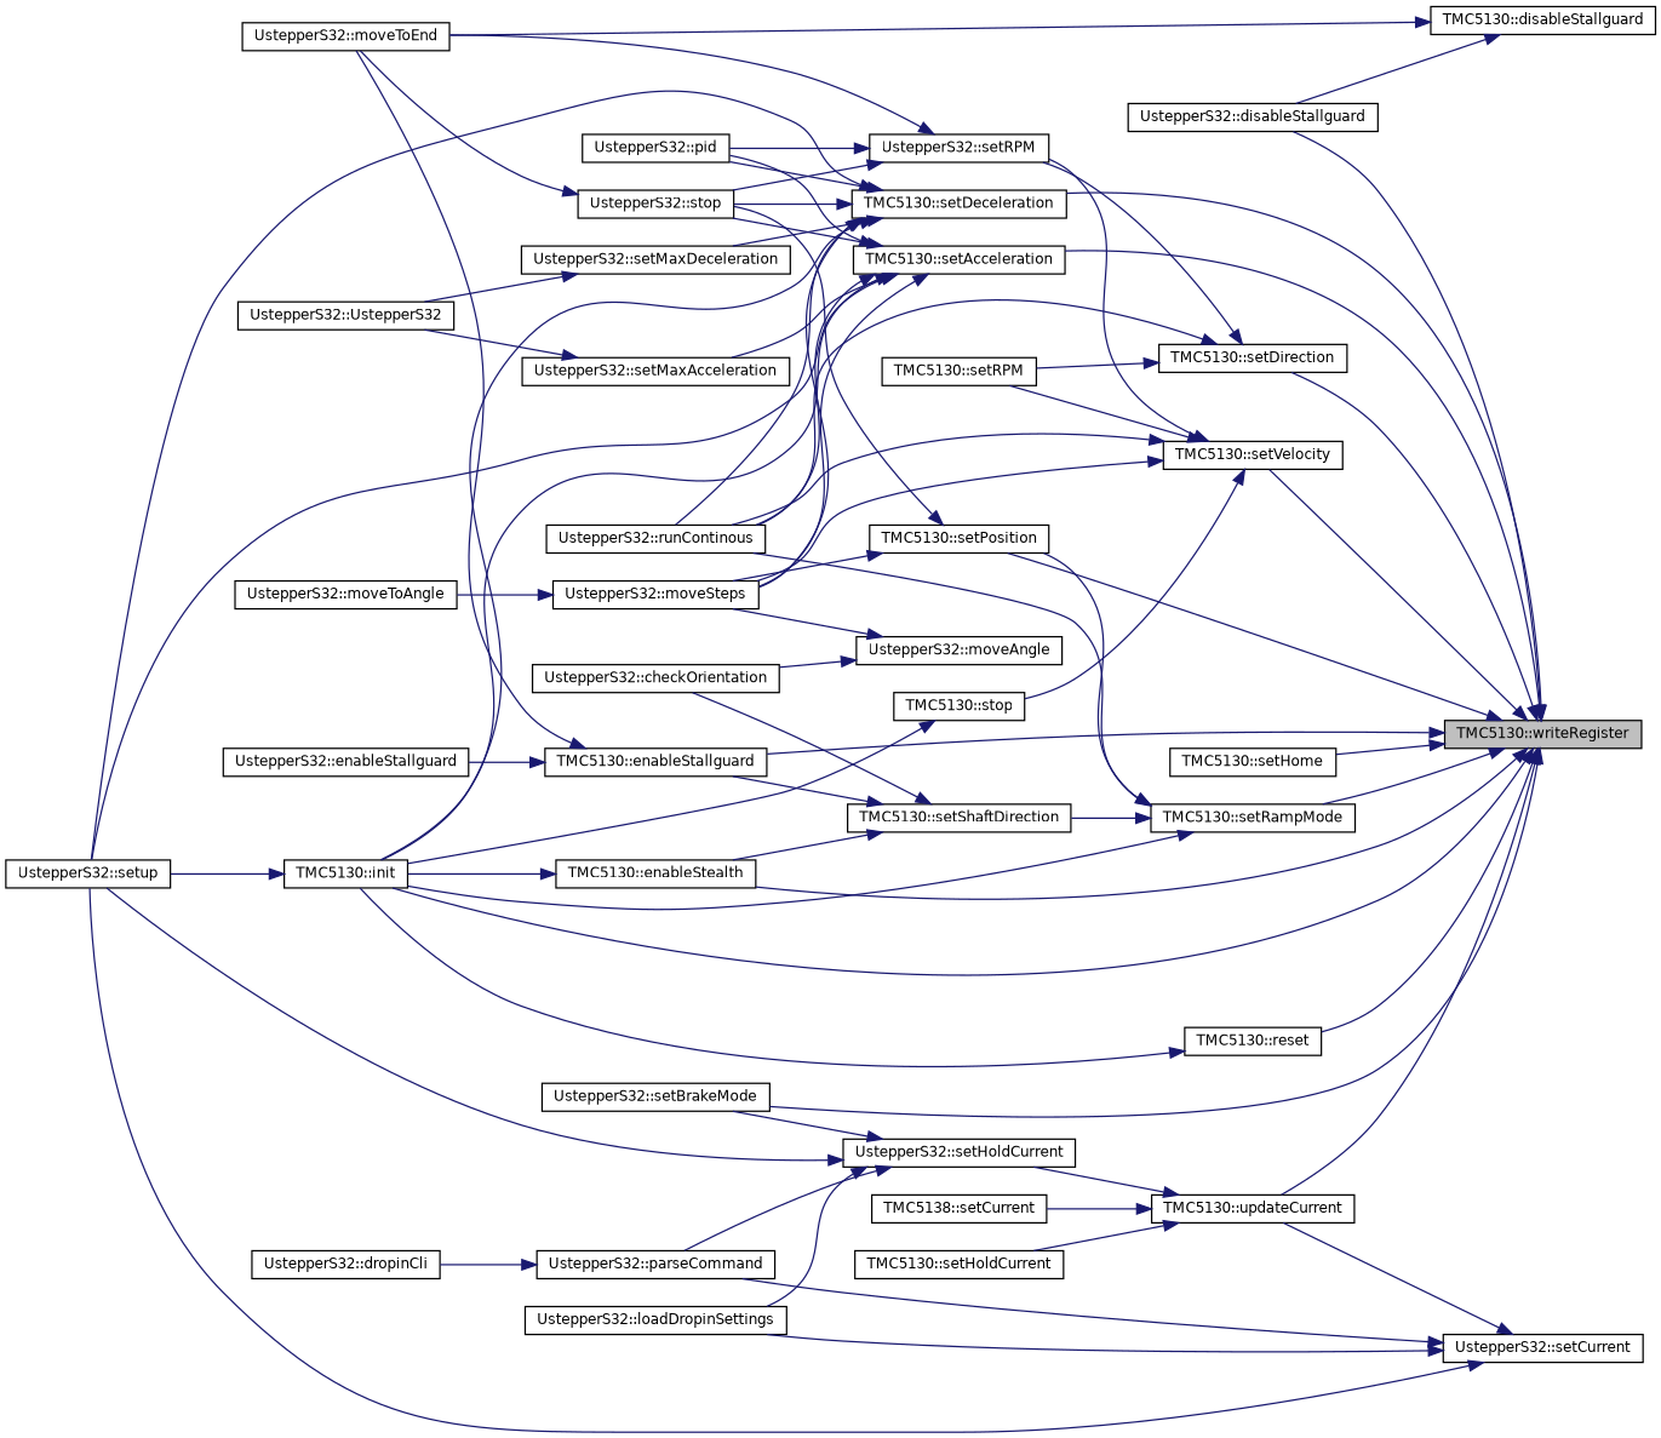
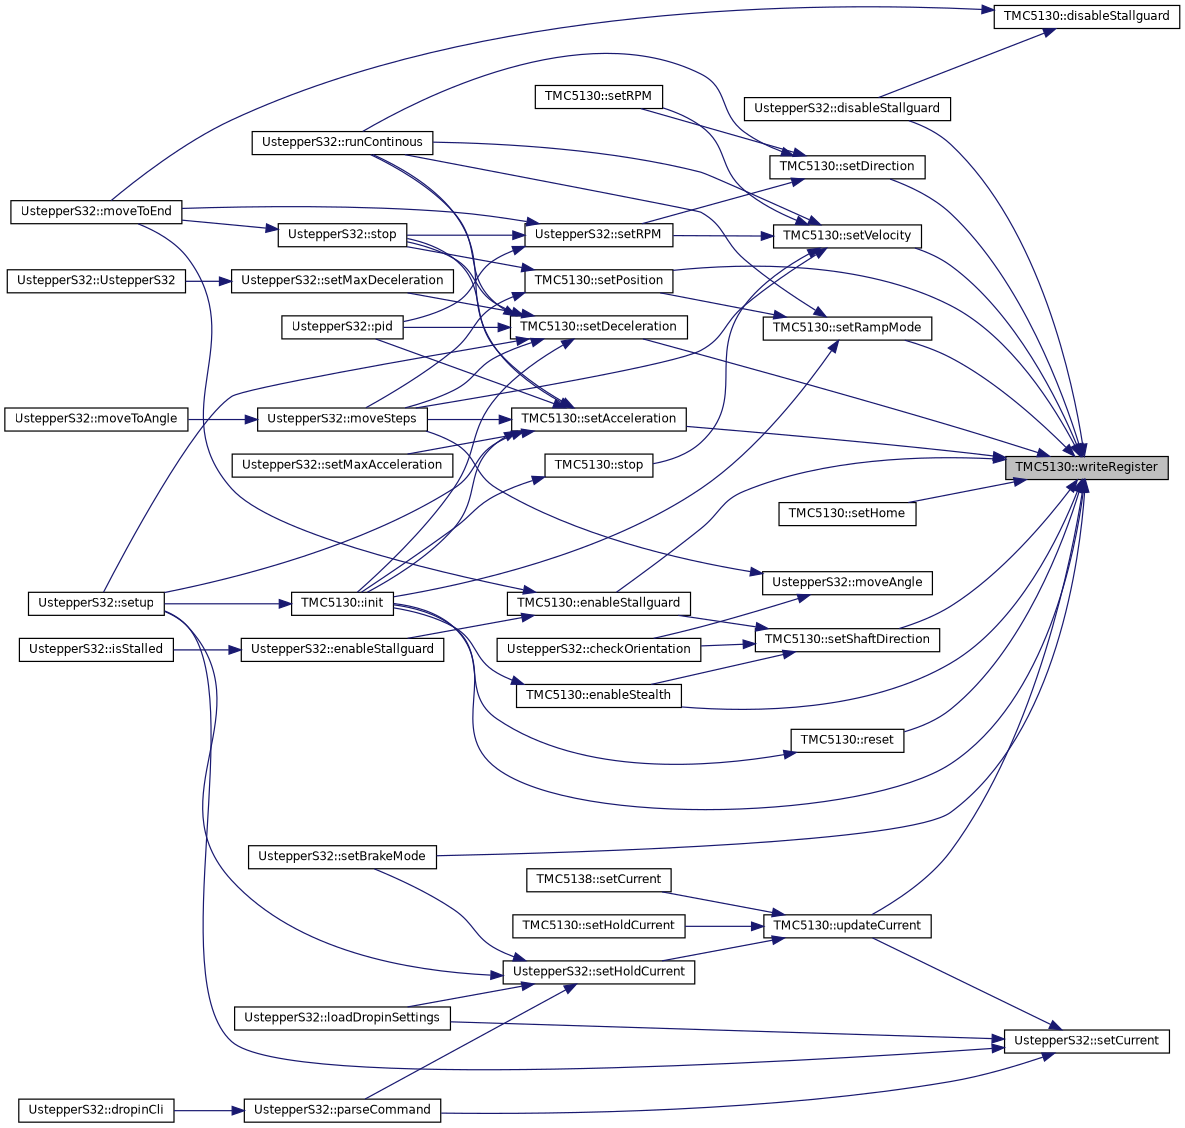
  digraph {
    rankdir=RL
    node [color=black fillcolor=white fontname=Helvetica fontsize=10 shape=record style=filled]
    edge [color=midnightblue dir=back fontname=Helvetica fontsize=10 labelfontname=Helvetica labelfontsize=10 style=solid]
    n1 [fillcolor=grey75 fontcolor=black height=0.2 label="TMC5130::writeRegister" width=0.4]
    n2 [height=0.2 label="TMC5130::enableStallguard" width=0.4]
    n3 [height=0.2 label="TMC5130::enableStealth" width=0.4]
    n4 [height=0.2 label="TMC5130::init" width=0.4]
    n5 [height=0.2 label="TMC5130::reset" width=0.4]
    n6 [height=0.2 label="TMC5130::setAcceleration" width=0.4]
    n7 [height=0.2 label="UstepperS32::setBrakeMode" width=0.4]
    n8 [height=0.2 label="TMC5130::setDeceleration" width=0.4]
    n9 [height=0.2 label="TMC5130::setDirection" width=0.4]
    n10 [height=0.2 label="TMC5130::setHome" width=0.4]
    n11 [height=0.2 label="TMC5130::setPosition" width=0.4]
    n12 [height=0.2 label="TMC5130::setRampMode" width=0.4]
    n13 [height=0.2 label="TMC5130::setShaftDirection" width=0.4]
    n14 [height=0.2 label="TMC5130::setVelocity" width=0.4]
    n15 [height=0.2 label="TMC5130::updateCurrent" width=0.4]
    n16 [height=0.2 label="UstepperS32::disableStallguard" width=0.4]
    n17 [height=0.2 label="TMC5130::disableStallguard" width=0.4]
    n18 [height=0.2 label="UstepperS32::moveToEnd" width=0.4]
    n19 [height=0.2 label="UstepperS32::enableStallguard" width=0.4]
    n20 [height=0.2 label="UstepperS32::setup" width=0.4]
    n21 [height=0.2 label="UstepperS32::moveSteps" width=0.4]
    n22 [height=0.2 label="UstepperS32::pid" width=0.4]
    n23 [height=0.2 label="UstepperS32::runContinous" width=0.4]
    n24 [height=0.2 label="UstepperS32::setMaxAcceleration" width=0.4]
    n25 [height=0.2 label="UstepperS32::stop" width=0.4]
    n26 [height=0.2 label="UstepperS32::setMaxDeceleration" width=0.4]
    n27 [height=0.2 label="TMC5130::setRPM" width=0.4]
    n28 [height=0.2 label="UstepperS32::setRPM" width=0.4]
    n29 [height=0.2 label="UstepperS32::checkOrientation" width=0.4]
    n30 [height=0.2 label="TMC5130::stop" width=0.4]
    n31 [height=0.2 label="TMC5138::setCurrent" width=0.4]
    n32 [height=0.2 label="UstepperS32::setHoldCurrent" width=0.4]
    n33 [height=0.2 label="TMC5130::setHoldCurrent" width=0.4]
+   n34 [height=0.2 label="UstepperS32::isStalled" width=0.4]
    n35 [height=0.2 label="UstepperS32::moveToAngle" width=0.4]
    n36 [height=0.2 label="UstepperS32::UstepperS32" width=0.4]
    n37 [height=0.2 label="UstepperS32::moveAngle" width=0.4]
    n38 [height=0.2 label="UstepperS32::setCurrent" width=0.4]
    n39 [height=0.2 label="UstepperS32::loadDropinSettings" width=0.4]
    n40 [height=0.2 label="UstepperS32::parseCommand" width=0.4]
    n41 [height=0.2 label="UstepperS32::dropinCli" width=0.4]
    n1 -> n2
    n1 -> n3
    n1 -> n4
    n1 -> n5
    n1 -> n6
    n1 -> n7
    n1 -> n8
    n1 -> n9
    n1 -> n10
    n1 -> n11
    n1 -> n12
-   n12 -> n13
+   n1 -> n13
    n1 -> n14
    n1 -> n15
    n1 -> n16
    n2 -> n18
    n2 -> n19
    n3 -> n4
    n4 -> n20
    n5 -> n4
    n6 -> n4
    n6 -> n20
    n6 -> n21
    n6 -> n22
    n6 -> n23
    n6 -> n24
    n6 -> n25
    n8 -> n4
    n8 -> n20
    n8 -> n21
    n8 -> n22
    n8 -> n23
    n8 -> n25
    n8 -> n26
    n9 -> n23
    n9 -> n27
    n9 -> n28
    n11 -> n21
    n11 -> n25
    n12 -> n4
    n12 -> n11
    n12 -> n23
    n13 -> n2
    n13 -> n3
    n13 -> n29
    n14 -> n21
    n14 -> n23
    n14 -> n27
    n14 -> n28
    n14 -> n30
    n15 -> n31
    n15 -> n32
    n15 -> n33
    n17 -> n16
    n17 -> n18
+   n19 -> n34
    n21 -> n35
-   n24 -> n36
    n25 -> n18
    n26 -> n36
    n28 -> n18
    n28 -> n22
    n28 -> n25
    n30 -> n4
    n32 -> n7
    n32 -> n20
    n32 -> n39
    n32 -> n40
    n37 -> n21
    n37 -> n29
    n38 -> n15
    n38 -> n20
    n38 -> n39
    n38 -> n40
    n40 -> n41
  }
